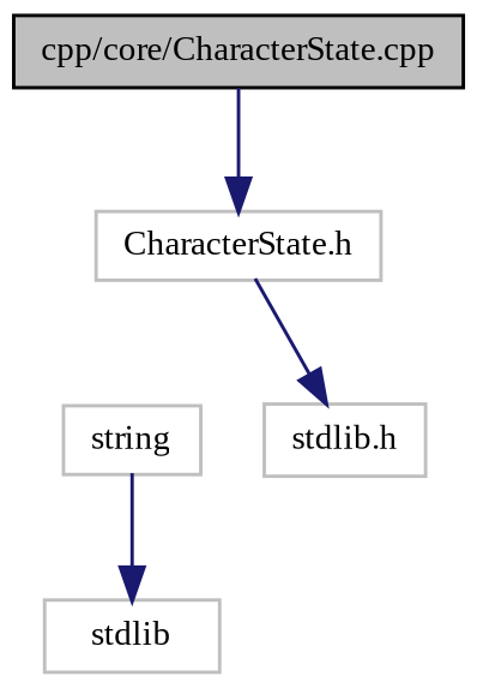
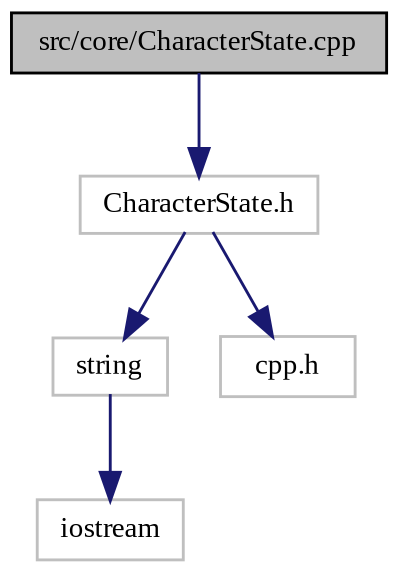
  digraph {
    fontname="Liberation Serif"
    node [color=grey75 fillcolor=white fontname="Liberation Serif" fontsize=10 shape=record style=filled]
    edge [color=midnightblue fontname="Liberation Serif" fontsize=10 labelfontname=Helvetica labelfontsize=10 style=solid]
-   n1 [color=black fillcolor=grey75 fontcolor=black height=0.2 label="cpp/core/CharacterState.cpp" width=0.4]
+   n1 [color=black fillcolor=grey75 fontcolor=black height=0.2 label="src/core/CharacterState.cpp" width=0.4]
    n2 [height=0.2 label="CharacterState.h" width=0.4]
    n3 [height=0.2 label=string width=0.4]
-   n4 [height=0.2 label="stdlib.h" width=0.4]
-   n5 [height=0.2 label=stdlib width=0.4]
+   n4 [height=0.2 label="cpp.h" width=0.4]
+   n5 [height=0.2 label=iostream width=0.4]
    n1 -> n2
+   n2 -> n3
    n2 -> n4
    n3 -> n5
  }
